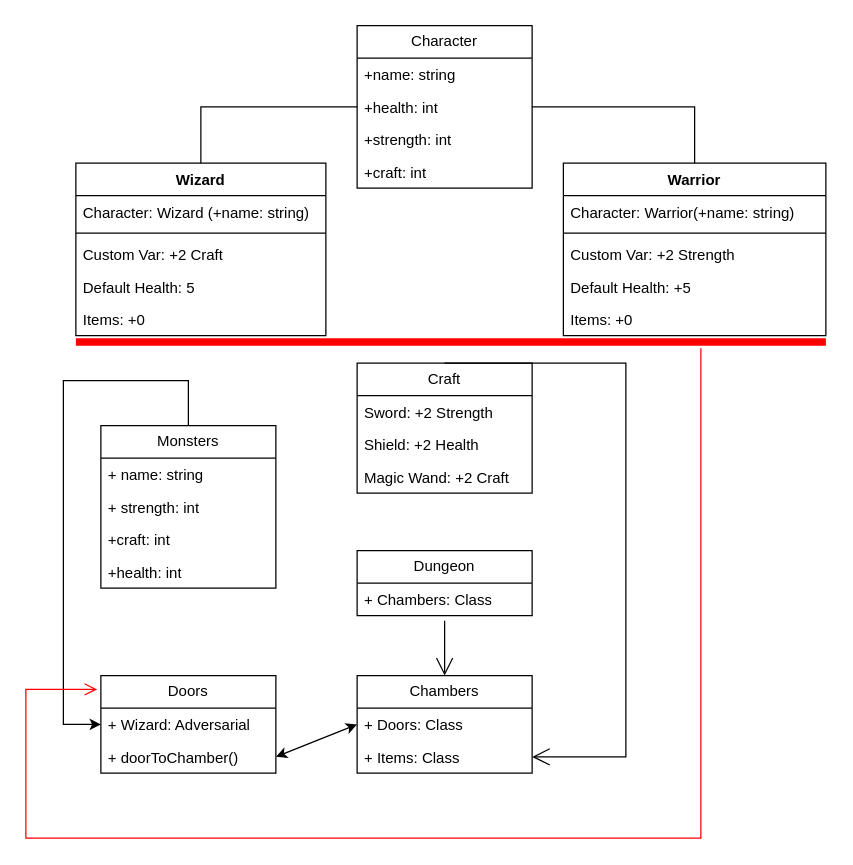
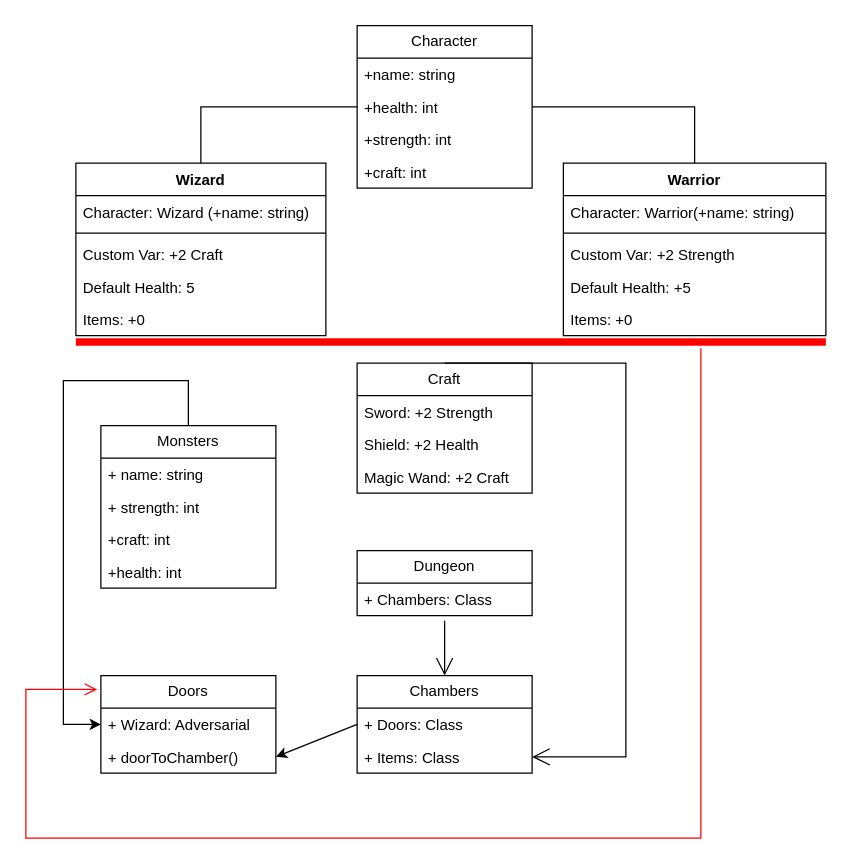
  <mxCell id="0" />
  <mxCell id="1" parent="0" />
  <mxCell id="2" value="Character" style="swimlane;fontStyle=0;childLayout=stackLayout;horizontal=1;startSize=26;fillColor=none;horizontalStack=0;resizeParent=1;resizeParentMax=0;resizeLast=0;collapsible=1;marginBottom=0;whiteSpace=wrap;html=1;" vertex="1" parent="1"><mxGeometry x="285" y="20" width="140" height="130" as="geometry" /></mxCell>
  <mxCell id="3" value="+name: string" style="text;strokeColor=none;fillColor=none;align=left;verticalAlign=top;spacingLeft=4;spacingRight=4;overflow=hidden;rotatable=0;points=[[0,0.5],[1,0.5]];portConstraint=eastwest;whiteSpace=wrap;html=1;" vertex="1" parent="2"><mxGeometry y="26" width="140" height="26" as="geometry" /></mxCell>
  <mxCell id="4" value="+health: int" style="text;strokeColor=none;fillColor=none;align=left;verticalAlign=top;spacingLeft=4;spacingRight=4;overflow=hidden;rotatable=0;points=[[0,0.5],[1,0.5]];portConstraint=eastwest;whiteSpace=wrap;html=1;" vertex="1" parent="2"><mxGeometry y="52" width="140" height="26" as="geometry" /></mxCell>
  <mxCell id="5" value="+strength: int" style="text;strokeColor=none;fillColor=none;align=left;verticalAlign=top;spacingLeft=4;spacingRight=4;overflow=hidden;rotatable=0;points=[[0,0.5],[1,0.5]];portConstraint=eastwest;whiteSpace=wrap;html=1;" vertex="1" parent="2"><mxGeometry y="78" width="140" height="26" as="geometry" /></mxCell>
  <mxCell id="6" value="+craft: int" style="text;strokeColor=none;fillColor=none;align=left;verticalAlign=top;spacingLeft=4;spacingRight=4;overflow=hidden;rotatable=0;points=[[0,0.5],[1,0.5]];portConstraint=eastwest;whiteSpace=wrap;html=1;" vertex="1" parent="2"><mxGeometry y="104" width="140" height="26" as="geometry" /></mxCell>
  <mxCell id="7" value="Wizard" style="swimlane;fontStyle=1;align=center;verticalAlign=top;childLayout=stackLayout;horizontal=1;startSize=26;horizontalStack=0;resizeParent=1;resizeParentMax=0;resizeLast=0;collapsible=1;marginBottom=0;whiteSpace=wrap;html=1;" vertex="1" parent="1"><mxGeometry x="60" y="130" width="200" height="138" as="geometry" /></mxCell>
  <mxCell id="8" value="Character: Wizard (+name: string)" style="text;strokeColor=none;fillColor=none;align=left;verticalAlign=top;spacingLeft=4;spacingRight=4;overflow=hidden;rotatable=0;points=[[0,0.5],[1,0.5]];portConstraint=eastwest;whiteSpace=wrap;html=1;" vertex="1" parent="7"><mxGeometry y="26" width="200" height="26" as="geometry" /></mxCell>
  <mxCell id="9" value="" style="line;strokeWidth=1;fillColor=none;align=left;verticalAlign=middle;spacingTop=-1;spacingLeft=3;spacingRight=3;rotatable=0;labelPosition=right;points=[];portConstraint=eastwest;strokeColor=inherit;" vertex="1" parent="7"><mxGeometry y="52" width="200" height="8" as="geometry" /></mxCell>
  <mxCell id="10" value="Custom Var: +2 Craft" style="text;strokeColor=none;fillColor=none;align=left;verticalAlign=top;spacingLeft=4;spacingRight=4;overflow=hidden;rotatable=0;points=[[0,0.5],[1,0.5]];portConstraint=eastwest;whiteSpace=wrap;html=1;" vertex="1" parent="7"><mxGeometry y="60" width="200" height="26" as="geometry" /></mxCell>
  <mxCell id="11" value="Default Health: 5" style="text;strokeColor=none;fillColor=none;align=left;verticalAlign=top;spacingLeft=4;spacingRight=4;overflow=hidden;rotatable=0;points=[[0,0.5],[1,0.5]];portConstraint=eastwest;whiteSpace=wrap;html=1;" vertex="1" parent="7"><mxGeometry y="86" width="200" height="26" as="geometry" /></mxCell>
  <mxCell id="12" value="Items: +0&lt;div&gt;&lt;br&gt;&lt;/div&gt;" style="text;strokeColor=none;fillColor=none;align=left;verticalAlign=top;spacingLeft=4;spacingRight=4;overflow=hidden;rotatable=0;points=[[0,0.5],[1,0.5]];portConstraint=eastwest;whiteSpace=wrap;html=1;" vertex="1" parent="7"><mxGeometry y="112" width="200" height="26" as="geometry" /></mxCell>
  <mxCell id="13" value="Warrior" style="swimlane;fontStyle=1;align=center;verticalAlign=top;childLayout=stackLayout;horizontal=1;startSize=26;horizontalStack=0;resizeParent=1;resizeParentMax=0;resizeLast=0;collapsible=1;marginBottom=0;whiteSpace=wrap;html=1;" vertex="1" parent="1"><mxGeometry x="450" y="130" width="210" height="138" as="geometry" /></mxCell>
  <mxCell id="14" value="Character: Warrior(+name: string)" style="text;strokeColor=none;fillColor=none;align=left;verticalAlign=top;spacingLeft=4;spacingRight=4;overflow=hidden;rotatable=0;points=[[0,0.5],[1,0.5]];portConstraint=eastwest;whiteSpace=wrap;html=1;" vertex="1" parent="13"><mxGeometry y="26" width="210" height="26" as="geometry" /></mxCell>
  <mxCell id="15" value="" style="line;strokeWidth=1;fillColor=none;align=left;verticalAlign=middle;spacingTop=-1;spacingLeft=3;spacingRight=3;rotatable=0;labelPosition=right;points=[];portConstraint=eastwest;strokeColor=inherit;" vertex="1" parent="13"><mxGeometry y="52" width="210" height="8" as="geometry" /></mxCell>
  <mxCell id="16" value="Custom Var: +2 Strength" style="text;strokeColor=none;fillColor=none;align=left;verticalAlign=top;spacingLeft=4;spacingRight=4;overflow=hidden;rotatable=0;points=[[0,0.5],[1,0.5]];portConstraint=eastwest;whiteSpace=wrap;html=1;" vertex="1" parent="13"><mxGeometry y="60" width="210" height="26" as="geometry" /></mxCell>
  <mxCell id="17" value="Default Health: +5" style="text;strokeColor=none;fillColor=none;align=left;verticalAlign=top;spacingLeft=4;spacingRight=4;overflow=hidden;rotatable=0;points=[[0,0.5],[1,0.5]];portConstraint=eastwest;whiteSpace=wrap;html=1;" vertex="1" parent="13"><mxGeometry y="86" width="210" height="26" as="geometry" /></mxCell>
  <mxCell id="18" value="Items: +0&lt;div&gt;&lt;br&gt;&lt;/div&gt;" style="text;strokeColor=none;fillColor=none;align=left;verticalAlign=top;spacingLeft=4;spacingRight=4;overflow=hidden;rotatable=0;points=[[0,0.5],[1,0.5]];portConstraint=eastwest;whiteSpace=wrap;html=1;" vertex="1" parent="13"><mxGeometry y="112" width="210" height="26" as="geometry" /></mxCell>
  <mxCell id="19" value="" style="endArrow=none;html=1;edgeStyle=orthogonalEdgeStyle;rounded=0;exitX=0;exitY=0.5;exitDx=0;exitDy=0;entryX=0.5;entryY=0;entryDx=0;entryDy=0;" edge="1" parent="1" source="4" target="7"><mxGeometry relative="1" as="geometry"><mxPoint x="280" y="330" as="sourcePoint" /><mxPoint x="440" y="330" as="targetPoint" /></mxGeometry></mxCell>
  <mxCell id="20" value="" style="endArrow=none;html=1;edgeStyle=orthogonalEdgeStyle;rounded=0;exitX=1;exitY=0.5;exitDx=0;exitDy=0;entryX=0.5;entryY=0;entryDx=0;entryDy=0;" edge="1" parent="1" source="4" target="13"><mxGeometry relative="1" as="geometry"><mxPoint x="280" y="330" as="sourcePoint" /><mxPoint x="440" y="330" as="targetPoint" /></mxGeometry></mxCell>
  <mxCell id="21" value="Craft" style="swimlane;fontStyle=0;childLayout=stackLayout;horizontal=1;startSize=26;fillColor=none;horizontalStack=0;resizeParent=1;resizeParentMax=0;resizeLast=0;collapsible=1;marginBottom=0;whiteSpace=wrap;html=1;" vertex="1" parent="1"><mxGeometry x="285" y="290" width="140" height="104" as="geometry" /></mxCell>
  <mxCell id="22" value="Sword: +2 Strength" style="text;strokeColor=none;fillColor=none;align=left;verticalAlign=top;spacingLeft=4;spacingRight=4;overflow=hidden;rotatable=0;points=[[0,0.5],[1,0.5]];portConstraint=eastwest;whiteSpace=wrap;html=1;" vertex="1" parent="21"><mxGeometry y="26" width="140" height="26" as="geometry" /></mxCell>
  <mxCell id="23" value="Shield: +2 Health" style="text;strokeColor=none;fillColor=none;align=left;verticalAlign=top;spacingLeft=4;spacingRight=4;overflow=hidden;rotatable=0;points=[[0,0.5],[1,0.5]];portConstraint=eastwest;whiteSpace=wrap;html=1;" vertex="1" parent="21"><mxGeometry y="52" width="140" height="26" as="geometry" /></mxCell>
  <mxCell id="24" value="Magic Wand: +2 Craft" style="text;strokeColor=none;fillColor=none;align=left;verticalAlign=top;spacingLeft=4;spacingRight=4;overflow=hidden;rotatable=0;points=[[0,0.5],[1,0.5]];portConstraint=eastwest;whiteSpace=wrap;html=1;" vertex="1" parent="21"><mxGeometry y="78" width="140" height="26" as="geometry" /></mxCell>
  <mxCell id="25" value="Dungeon" style="swimlane;fontStyle=0;childLayout=stackLayout;horizontal=1;startSize=26;fillColor=none;horizontalStack=0;resizeParent=1;resizeParentMax=0;resizeLast=0;collapsible=1;marginBottom=0;whiteSpace=wrap;html=1;" vertex="1" parent="1"><mxGeometry x="285" y="440" width="140" height="52" as="geometry" /></mxCell>
  <mxCell id="26" value="+ Chambers: Class" style="text;strokeColor=none;fillColor=none;align=left;verticalAlign=top;spacingLeft=4;spacingRight=4;overflow=hidden;rotatable=0;points=[[0,0.5],[1,0.5]];portConstraint=eastwest;whiteSpace=wrap;html=1;" vertex="1" parent="25"><mxGeometry y="26" width="140" height="26" as="geometry" /></mxCell>
  <mxCell id="27" value="Doors" style="swimlane;fontStyle=0;childLayout=stackLayout;horizontal=1;startSize=26;fillColor=none;horizontalStack=0;resizeParent=1;resizeParentMax=0;resizeLast=0;collapsible=1;marginBottom=0;whiteSpace=wrap;html=1;" vertex="1" parent="1"><mxGeometry x="80" y="540" width="140" height="78" as="geometry" /></mxCell>
  <mxCell id="28" value="+ Wizard: Adversarial" style="text;strokeColor=none;fillColor=none;align=left;verticalAlign=top;spacingLeft=4;spacingRight=4;overflow=hidden;rotatable=0;points=[[0,0.5],[1,0.5]];portConstraint=eastwest;whiteSpace=wrap;html=1;" vertex="1" parent="27"><mxGeometry y="26" width="140" height="26" as="geometry" /></mxCell>
  <mxCell id="29" value="+ doorToChamber()" style="text;strokeColor=none;fillColor=none;align=left;verticalAlign=top;spacingLeft=4;spacingRight=4;overflow=hidden;rotatable=0;points=[[0,0.5],[1,0.5]];portConstraint=eastwest;whiteSpace=wrap;html=1;" vertex="1" parent="27"><mxGeometry y="52" width="140" height="26" as="geometry" /></mxCell>
  <mxCell id="30" value="Chambers" style="swimlane;fontStyle=0;childLayout=stackLayout;horizontal=1;startSize=26;fillColor=none;horizontalStack=0;resizeParent=1;resizeParentMax=0;resizeLast=0;collapsible=1;marginBottom=0;whiteSpace=wrap;html=1;" vertex="1" parent="1"><mxGeometry x="285" y="540" width="140" height="78" as="geometry" /></mxCell>
  <mxCell id="31" value="+ Doors: Class" style="text;strokeColor=none;fillColor=none;align=left;verticalAlign=top;spacingLeft=4;spacingRight=4;overflow=hidden;rotatable=0;points=[[0,0.5],[1,0.5]];portConstraint=eastwest;whiteSpace=wrap;html=1;" vertex="1" parent="30"><mxGeometry y="26" width="140" height="26" as="geometry" /></mxCell>
  <mxCell id="32" value="+ Items: Class" style="text;strokeColor=none;fillColor=none;align=left;verticalAlign=top;spacingLeft=4;spacingRight=4;overflow=hidden;rotatable=0;points=[[0,0.5],[1,0.5]];portConstraint=eastwest;whiteSpace=wrap;html=1;" vertex="1" parent="30"><mxGeometry y="52" width="140" height="26" as="geometry" /></mxCell>
  <mxCell id="33" value="" style="edgeStyle=orthogonalEdgeStyle;rounded=0;orthogonalLoop=1;jettySize=auto;html=1;entryX=0;entryY=0.5;entryDx=0;entryDy=0;" edge="1" parent="1" source="34" target="28"><mxGeometry relative="1" as="geometry"><Array as="points"><mxPoint x="150" y="304" /><mxPoint x="50" y="304" /><mxPoint x="50" y="579" /></Array></mxGeometry></mxCell>
  <mxCell id="34" value="Monsters" style="swimlane;fontStyle=0;childLayout=stackLayout;horizontal=1;startSize=26;fillColor=none;horizontalStack=0;resizeParent=1;resizeParentMax=0;resizeLast=0;collapsible=1;marginBottom=0;whiteSpace=wrap;html=1;" vertex="1" parent="1"><mxGeometry x="80" y="340" width="140" height="130" as="geometry" /></mxCell>
  <mxCell id="35" value="+ name: string" style="text;strokeColor=none;fillColor=none;align=left;verticalAlign=top;spacingLeft=4;spacingRight=4;overflow=hidden;rotatable=0;points=[[0,0.5],[1,0.5]];portConstraint=eastwest;whiteSpace=wrap;html=1;" vertex="1" parent="34"><mxGeometry y="26" width="140" height="26" as="geometry" /></mxCell>
  <mxCell id="36" value="+ strength: int" style="text;strokeColor=none;fillColor=none;align=left;verticalAlign=top;spacingLeft=4;spacingRight=4;overflow=hidden;rotatable=0;points=[[0,0.5],[1,0.5]];portConstraint=eastwest;whiteSpace=wrap;html=1;" vertex="1" parent="34"><mxGeometry y="52" width="140" height="26" as="geometry" /></mxCell>
  <mxCell id="37" value="+craft: int" style="text;strokeColor=none;fillColor=none;align=left;verticalAlign=top;spacingLeft=4;spacingRight=4;overflow=hidden;rotatable=0;points=[[0,0.5],[1,0.5]];portConstraint=eastwest;whiteSpace=wrap;html=1;" vertex="1" parent="34"><mxGeometry y="78" width="140" height="26" as="geometry" /></mxCell>
  <mxCell id="38" value="+health: int" style="text;strokeColor=none;fillColor=none;align=left;verticalAlign=top;spacingLeft=4;spacingRight=4;overflow=hidden;rotatable=0;points=[[0,0.5],[1,0.5]];portConstraint=eastwest;whiteSpace=wrap;html=1;" vertex="1" parent="34"><mxGeometry y="104" width="140" height="26" as="geometry" /></mxCell>
- <mxCell id="39" value="" style="endArrow=classic;startArrow=classic;html=1;rounded=0;exitX=1;exitY=0.5;exitDx=0;exitDy=0;entryX=0;entryY=0.5;entryDx=0;entryDy=0;" edge="1" parent="1" source="29" target="31"><mxGeometry width="50" height="50" relative="1" as="geometry"><mxPoint x="340" y="560" as="sourcePoint" /><mxPoint x="390" y="510" as="targetPoint" /></mxGeometry></mxCell>
+ <mxCell id="39" value="" style="endArrow=none;startArrow=classic;html=1;rounded=0;exitX=1;exitY=0.5;exitDx=0;exitDy=0;entryX=0;entryY=0.5;entryDx=0;entryDy=0;" edge="1" parent="1" source="29" target="31"><mxGeometry width="50" height="50" relative="1" as="geometry"><mxPoint x="340" y="560" as="sourcePoint" /><mxPoint x="390" y="510" as="targetPoint" /></mxGeometry></mxCell>
  <mxCell id="40" value="" style="endArrow=open;endFill=1;endSize=12;html=1;rounded=0;exitX=0.5;exitY=1.154;exitDx=0;exitDy=0;exitPerimeter=0;entryX=0.5;entryY=0;entryDx=0;entryDy=0;" edge="1" parent="1" source="26" target="30"><mxGeometry width="160" relative="1" as="geometry"><mxPoint x="280" y="530" as="sourcePoint" /><mxPoint x="440" y="530" as="targetPoint" /></mxGeometry></mxCell>
  <mxCell id="41" value="" style="endArrow=open;endFill=1;endSize=12;html=1;rounded=0;exitX=0.5;exitY=0;exitDx=0;exitDy=0;entryX=1;entryY=0.5;entryDx=0;entryDy=0;" edge="1" parent="1" source="21" target="32"><mxGeometry width="160" relative="1" as="geometry"><mxPoint x="280" y="430" as="sourcePoint" /><mxPoint x="500" y="610" as="targetPoint" /><Array as="points"><mxPoint x="500" y="290" /><mxPoint x="500" y="605" /></Array></mxGeometry></mxCell>
  <mxCell id="42" value="" style="shape=line;html=1;strokeWidth=6;strokeColor=#ff0000;" vertex="1" parent="1"><mxGeometry x="60" y="268" width="600" height="10" as="geometry" /></mxCell>
  <mxCell id="43" value="" style="edgeStyle=orthogonalEdgeStyle;html=1;verticalAlign=bottom;endArrow=open;endSize=8;strokeColor=#ff0000;rounded=0;entryX=-0.021;entryY=0.141;entryDx=0;entryDy=0;entryPerimeter=0;" edge="1" source="42" parent="1" target="27"><mxGeometry relative="1" as="geometry"><mxPoint x="20" y="540" as="targetPoint" /><Array as="points"><mxPoint x="560" y="670" /><mxPoint x="20" y="670" /><mxPoint x="20" y="551" /></Array></mxGeometry></mxCell>
